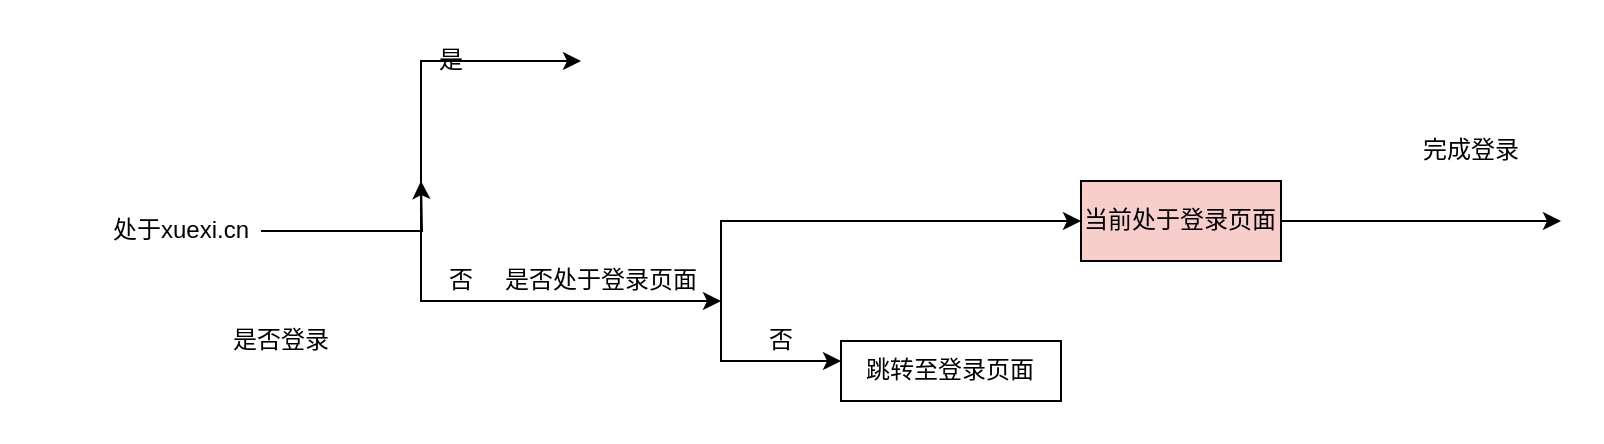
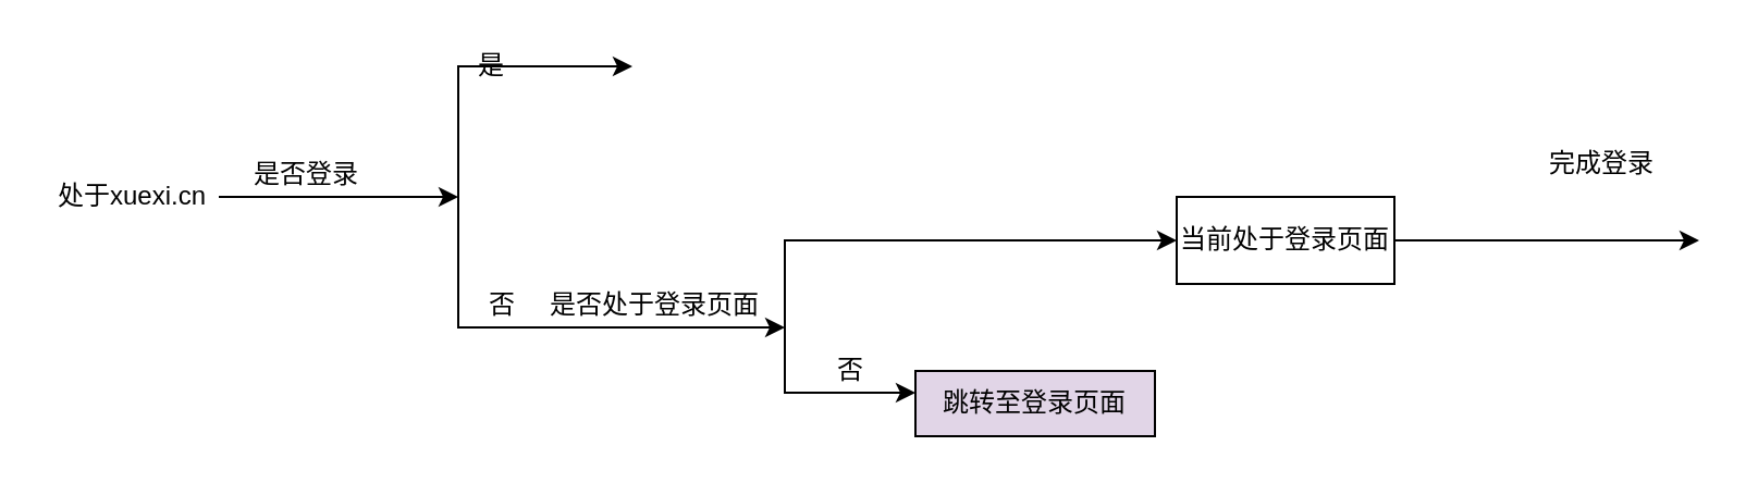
  <mxCell id="0" />
  <mxCell id="1" parent="0" />
  <mxCell id="2" style="edgeStyle=orthogonalEdgeStyle;rounded=0;orthogonalLoop=1;jettySize=auto;html=1;" parent="1" source="3" edge="1"><mxGeometry relative="1" as="geometry"><mxPoint x="210" y="90" as="targetPoint" /></mxGeometry></mxCell>
- <mxCell id="3" value="处于xuexi.cn&lt;br&gt;" style="text;html=1;align=center;verticalAlign=middle;resizable=0;points=[];autosize=1;strokeColor=none;fillColor=none;" parent="1" vertex="1"><mxGeometry x="50" y="105" width="80" height="20" as="geometry" /></mxCell>
- <mxCell id="4" value="是否登录" style="text;html=1;align=center;verticalAlign=middle;resizable=0;points=[];autosize=1;strokeColor=none;fillColor=none;" parent="1" vertex="1"><mxGeometry x="110" y="160" width="60" height="20" as="geometry" /></mxCell>
+ <mxCell id="3" value="处于xuexi.cn&lt;br&gt;" style="text;html=1;align=center;verticalAlign=middle;resizable=0;points=[];autosize=1;strokeColor=none;fillColor=none;" parent="1" vertex="1"><mxGeometry x="20" y="80" width="80" height="20" as="geometry" /></mxCell>
+ <mxCell id="4" value="是否登录" style="text;html=1;align=center;verticalAlign=middle;resizable=0;points=[];autosize=1;strokeColor=none;fillColor=none;" parent="1" vertex="1"><mxGeometry x="110" y="70" width="60" height="20" as="geometry" /></mxCell>
  <mxCell id="5" value="" style="endArrow=classic;startArrow=classic;html=1;rounded=0;" parent="1" edge="1"><mxGeometry width="50" height="50" relative="1" as="geometry"><mxPoint x="360" y="150" as="sourcePoint" /><mxPoint x="290" y="30" as="targetPoint" /><Array as="points"><mxPoint x="210" y="150" /><mxPoint x="210" y="100" /><mxPoint x="210" y="30" /></Array></mxGeometry></mxCell>
  <mxCell id="6" value="否" style="text;html=1;align=center;verticalAlign=middle;resizable=0;points=[];autosize=1;strokeColor=none;fillColor=none;" parent="1" vertex="1"><mxGeometry x="215" y="130" width="30" height="20" as="geometry" /></mxCell>
  <mxCell id="7" value="是" style="text;html=1;align=center;verticalAlign=middle;resizable=0;points=[];autosize=1;strokeColor=none;fillColor=none;" parent="1" vertex="1"><mxGeometry x="210" y="20" width="30" height="20" as="geometry" /></mxCell>
  <mxCell id="8" value="" style="endArrow=classic;startArrow=classic;html=1;rounded=0;" parent="1" edge="1"><mxGeometry width="50" height="50" relative="1" as="geometry"><mxPoint x="420" y="180" as="sourcePoint" /><mxPoint x="540" y="110" as="targetPoint" /><Array as="points"><mxPoint x="360" y="180" /><mxPoint x="360" y="140" /><mxPoint x="360" y="110" /></Array></mxGeometry></mxCell>
  <mxCell id="9" value="是否处于登录页面" style="text;html=1;align=center;verticalAlign=middle;resizable=0;points=[];autosize=1;strokeColor=none;fillColor=none;" parent="1" vertex="1"><mxGeometry x="245" y="130" width="110" height="20" as="geometry" /></mxCell>
  <mxCell id="10" value="否" style="text;html=1;align=center;verticalAlign=middle;resizable=0;points=[];autosize=1;strokeColor=none;fillColor=none;" parent="1" vertex="1"><mxGeometry x="375" y="160" width="30" height="20" as="geometry" /></mxCell>
  <mxCell id="11" style="edgeStyle=orthogonalEdgeStyle;rounded=0;orthogonalLoop=1;jettySize=auto;html=1;exitX=1;exitY=0.5;exitDx=0;exitDy=0;" parent="1" source="12" edge="1"><mxGeometry relative="1" as="geometry"><mxPoint x="780" y="110" as="targetPoint" /></mxGeometry></mxCell>
- <mxCell id="12" value="当前处于登录页面" style="whiteSpace=wrap;html=1;fillColor=#f8cecc;" parent="1" vertex="1"><mxGeometry x="540" y="90" width="100" height="40" as="geometry" /></mxCell>
- <mxCell id="13" value="跳转至登录页面" style="whiteSpace=wrap;html=1;" parent="1" vertex="1"><mxGeometry x="420" y="170" width="110" height="30" as="geometry" /></mxCell>
+ <mxCell id="12" value="当前处于登录页面" style="whiteSpace=wrap;html=1;" parent="1" vertex="1"><mxGeometry x="540" y="90" width="100" height="40" as="geometry" /></mxCell>
+ <mxCell id="13" value="跳转至登录页面" style="whiteSpace=wrap;html=1;fillColor=#e1d5e7;" parent="1" vertex="1"><mxGeometry x="420" y="170" width="110" height="30" as="geometry" /></mxCell>
  <mxCell id="14" value="完成登录" style="text;html=1;align=center;verticalAlign=middle;resizable=0;points=[];autosize=1;strokeColor=none;fillColor=none;" parent="1" vertex="1"><mxGeometry x="705" y="65" width="60" height="20" as="geometry" /></mxCell>
